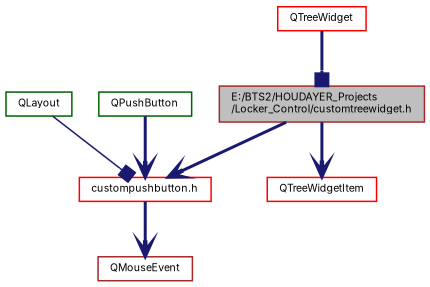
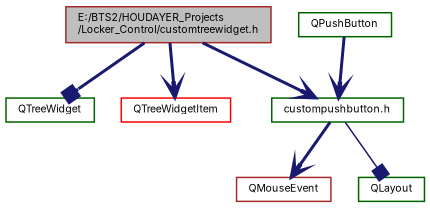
  digraph {
    fontname=Inter
    node [color=darkgreen fontname=Inter fontsize=7 shape=record]
    edge [arrowhead=vee color=midnightblue fontname=Inter fontsize=7 labelfontname=Helvetica labelfontsize=7 style=bold]
    n1 [color=brown fillcolor=grey75 fontcolor=black height=0.2 label="E:/BTS2/HOUDAYER_Projects\l/Locker_Control/customtreewidget.h" style=filled width=0.4]
-   n2 [color=red height=0.2 label=QTreeWidget width=0.4]
+   n2 [height=0.2 label=QTreeWidget width=0.4]
    n3 [color=red height=0.2 label=QTreeWidgetItem width=0.4]
-   n4 [color=red height=0.2 label="custompushbutton.h" width=0.4]
+   n4 [height=0.2 label="custompushbutton.h" width=0.4]
    n5 [color=brown height=0.2 label=QMouseEvent width=0.4]
    n6 [height=0.2 label=QLayout width=0.4]
    n7 [height=0.2 label=QPushButton width=0.4]
-   n2 -> n1 [arrowhead=box]
+   n1 -> n2 [arrowhead=box]
    n1 -> n3
    n1 -> n4
    n4 -> n5
-   n6 -> n4 [arrowhead=box style=solid]
+   n4 -> n6 [arrowhead=box style=solid]
    n7 -> n4
  }
